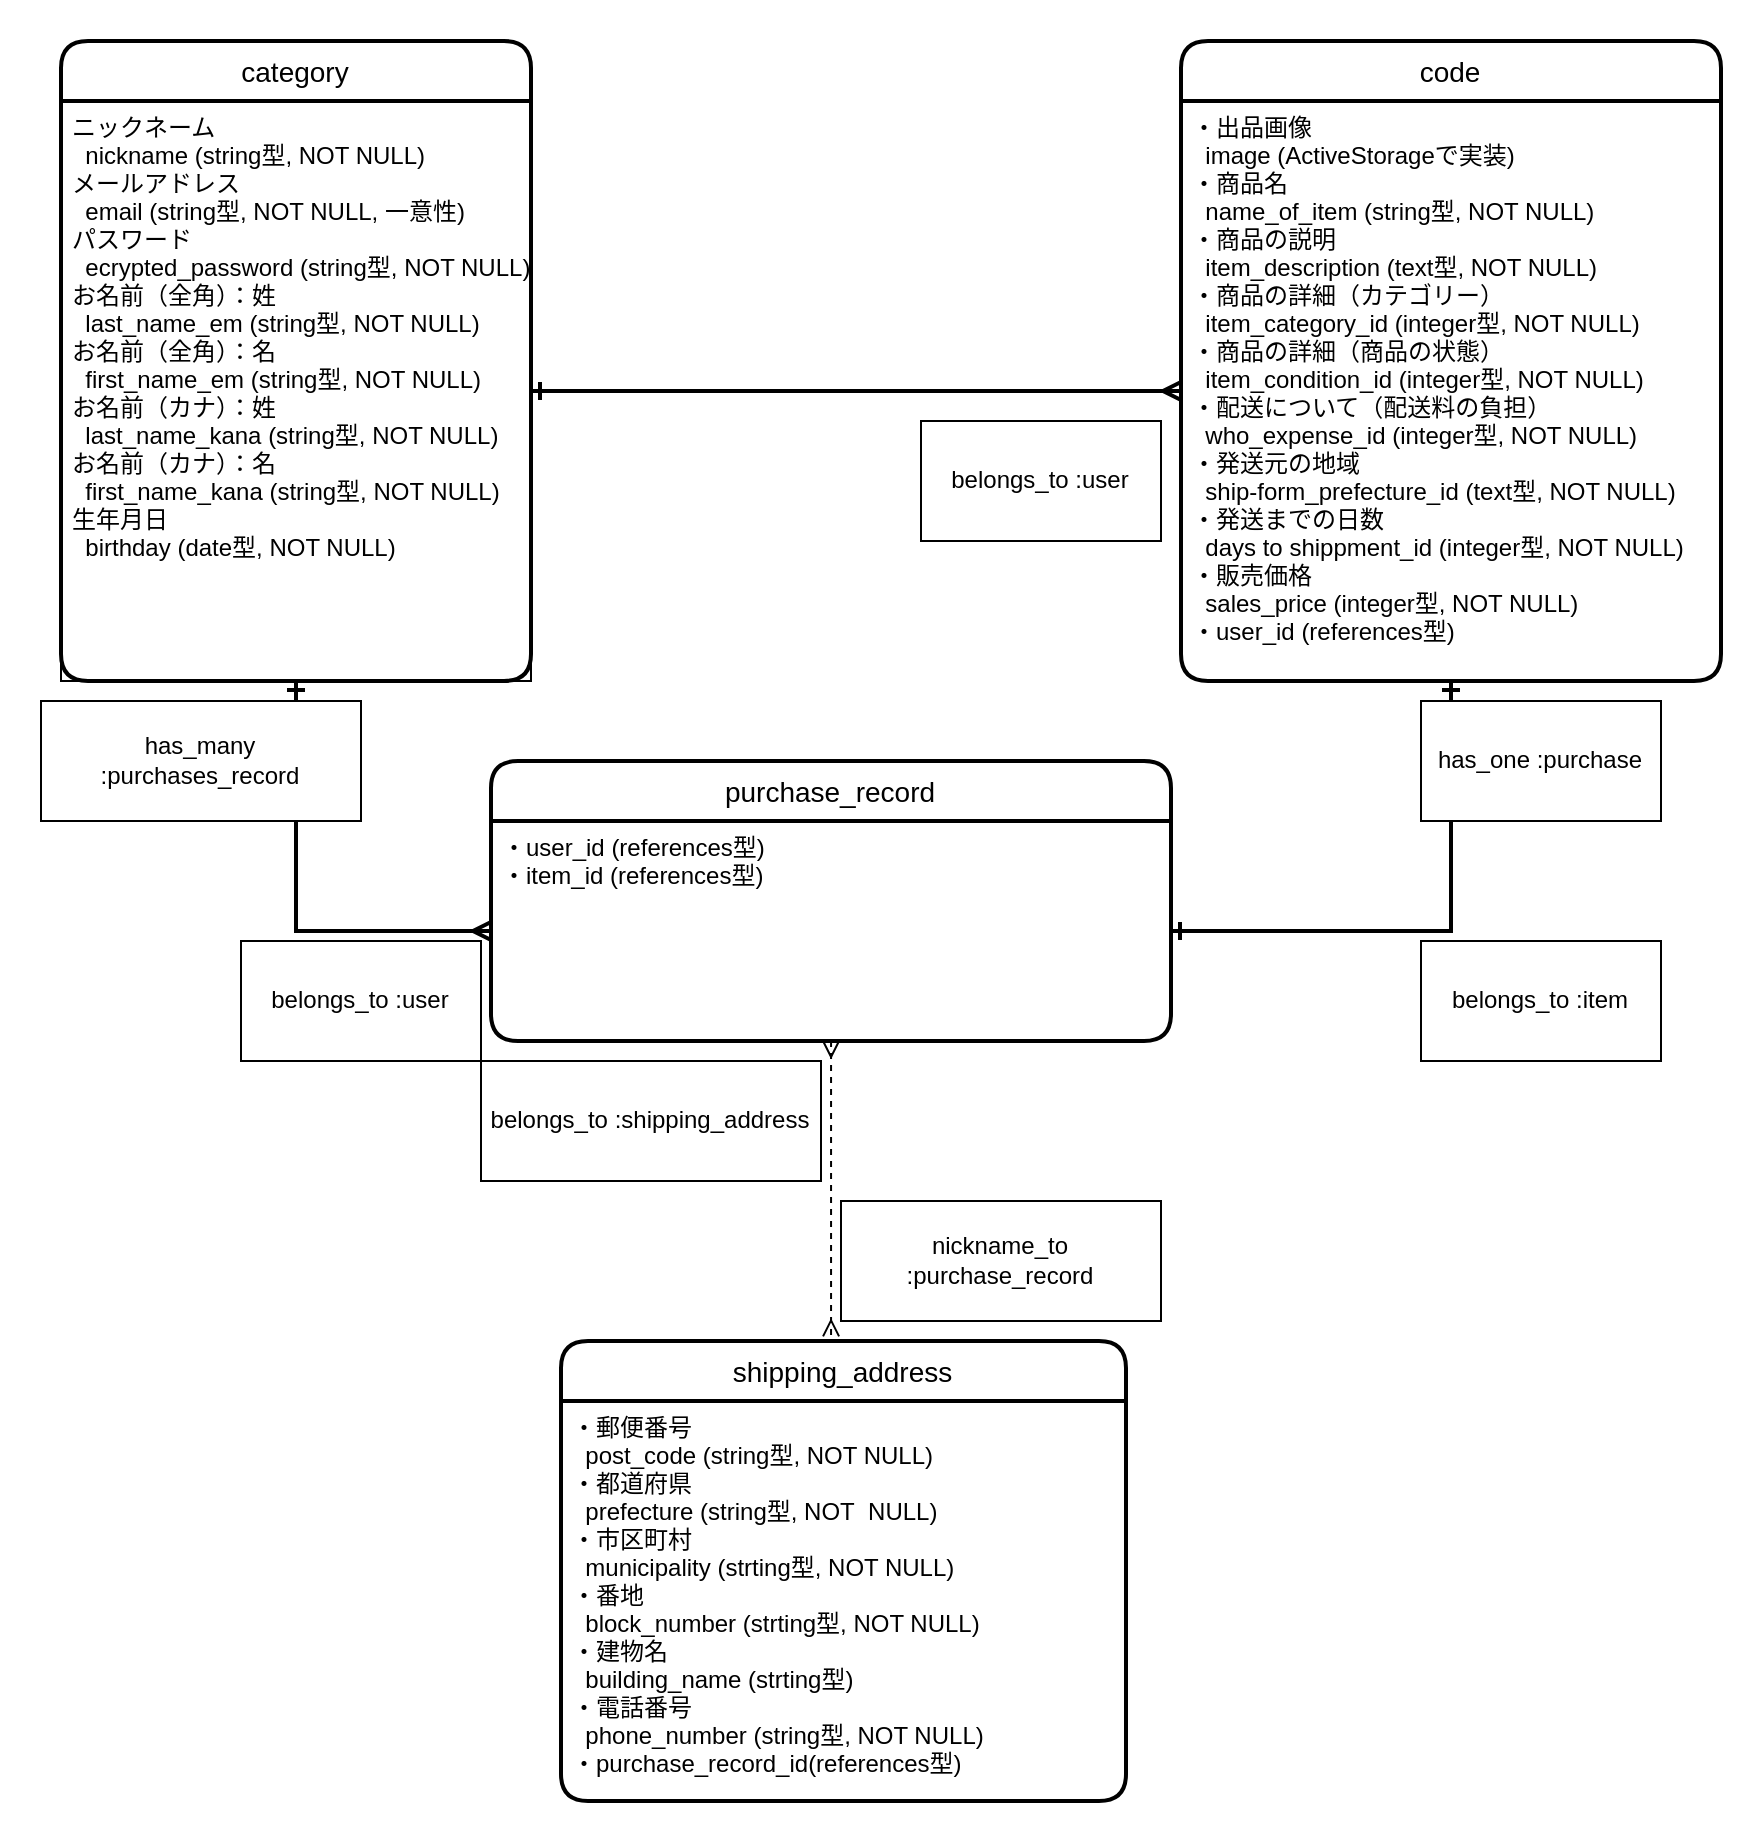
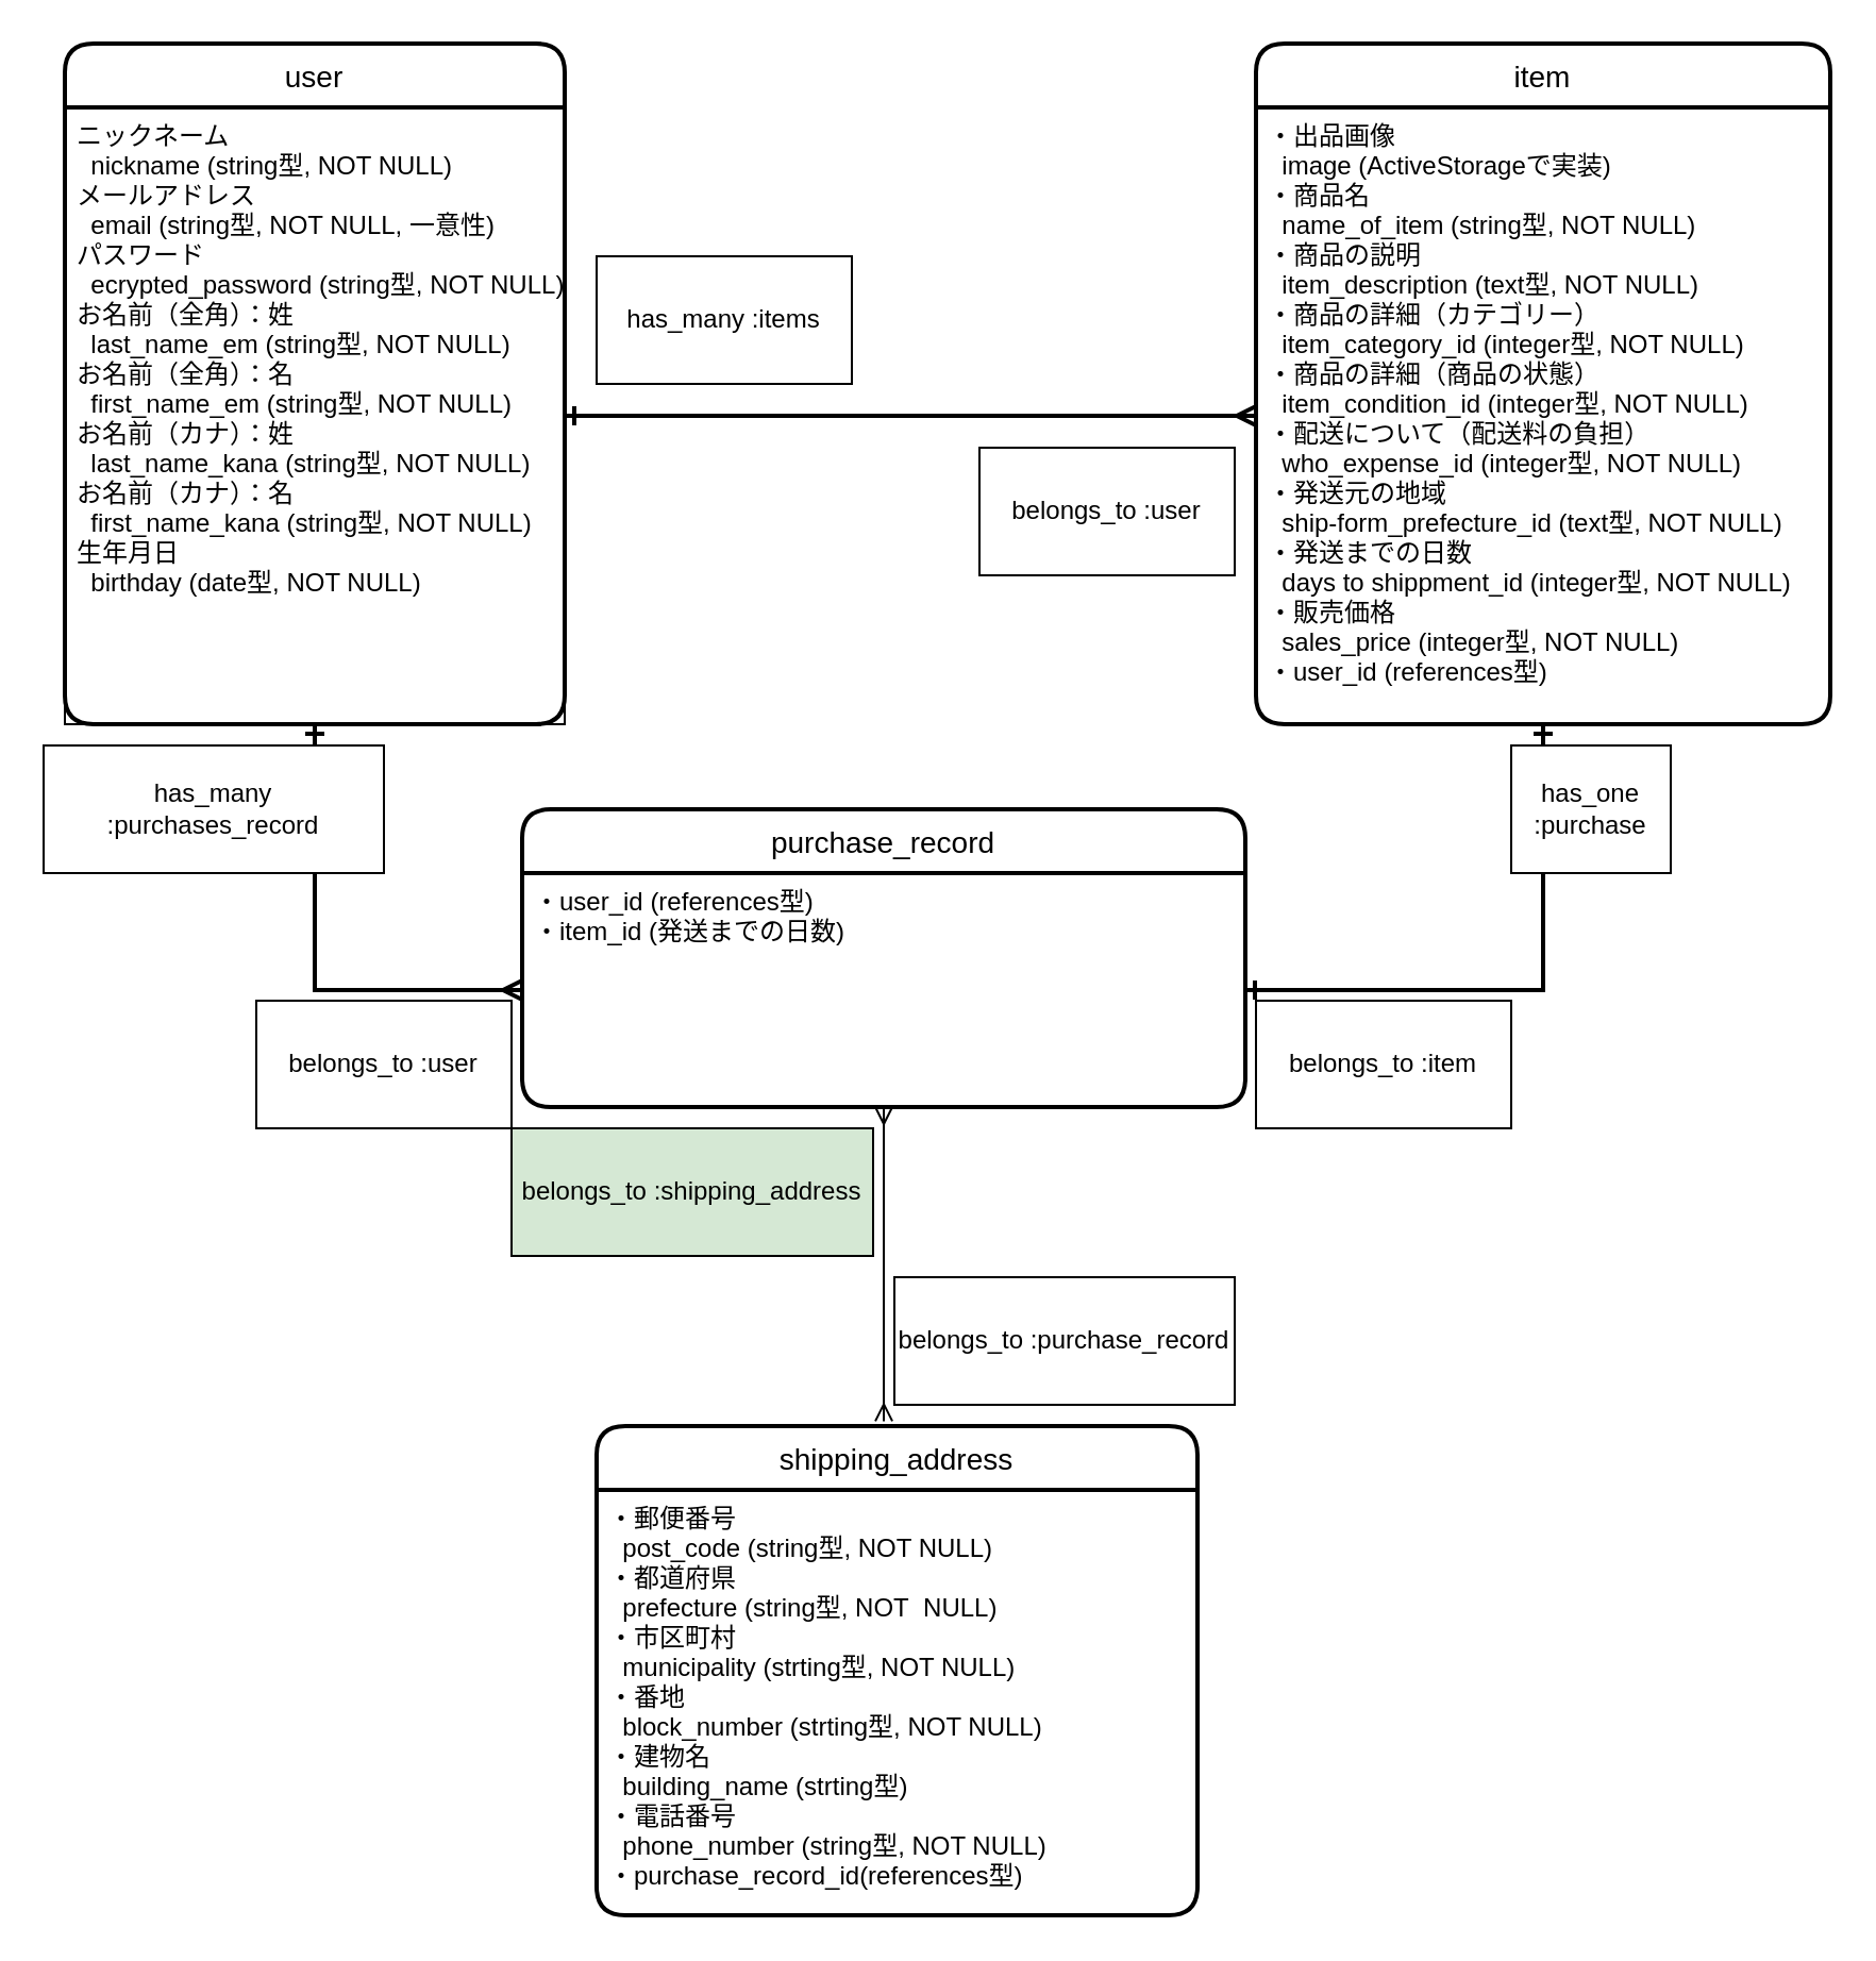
  <mxCell id="0" />
  <mxCell id="1" parent="0" />
- <mxCell id="2" value="category" style="swimlane;childLayout=stackLayout;horizontal=1;startSize=30;horizontalStack=0;rounded=1;fontSize=14;fontStyle=0;strokeWidth=2;resizeParent=0;resizeLast=1;shadow=0;dashed=0;align=center;" parent="1" vertex="1"><mxGeometry x="30" y="20" width="235" height="320" as="geometry" /></mxCell>
+ <mxCell id="2" value="user" style="swimlane;childLayout=stackLayout;horizontal=1;startSize=30;horizontalStack=0;rounded=1;fontSize=14;fontStyle=0;strokeWidth=2;resizeParent=0;resizeLast=1;shadow=0;dashed=0;align=center;" parent="1" vertex="1"><mxGeometry x="30" y="20" width="235" height="320" as="geometry" /></mxCell>
  <mxCell id="3" value="ニックネーム&#10;  nickname (string型, NOT NULL)&#10;メールアドレス&#10;  email (string型, NOT NULL, 一意性)&#10;パスワード&#10;  ecrypted_password (string型, NOT NULL)&#10;お名前（全角）：姓&#10;  last_name_em (string型, NOT NULL)&#10;お名前（全角）：名&#10;  first_name_em (string型, NOT NULL)&#10;お名前（カナ）：姓&#10;  last_name_kana (string型, NOT NULL)&#10;お名前（カナ）：名&#10;  first_name_kana (string型, NOT NULL)&#10;生年月日&#10;  birthday (date型, NOT NULL)" style="align=left;fillColor=none;spacingLeft=4;fontSize=12;verticalAlign=top;resizable=0;rotatable=0;part=1;rounded=0;" parent="2" vertex="1"><mxGeometry y="30" width="235" height="290" as="geometry" /></mxCell>
- <mxCell id="4" value="code" style="swimlane;childLayout=stackLayout;horizontal=1;startSize=30;horizontalStack=0;rounded=1;fontSize=14;fontStyle=0;strokeWidth=2;resizeParent=0;resizeLast=1;shadow=0;dashed=0;align=center;" parent="1" vertex="1"><mxGeometry x="590" y="20" width="270" height="320" as="geometry" /></mxCell>
+ <mxCell id="4" value="item" style="swimlane;childLayout=stackLayout;horizontal=1;startSize=30;horizontalStack=0;rounded=1;fontSize=14;fontStyle=0;strokeWidth=2;resizeParent=0;resizeLast=1;shadow=0;dashed=0;align=center;" parent="1" vertex="1"><mxGeometry x="590" y="20" width="270" height="320" as="geometry" /></mxCell>
  <mxCell id="5" value="・出品画像&#10;  image (ActiveStorageで実装)&#10;・商品名&#10;  name_of_item (string型, NOT NULL)&#10;・商品の説明&#10;  item_description (text型, NOT NULL)&#10;・商品の詳細（カテゴリー）&#10;  item_category_id (integer型, NOT NULL)&#10;・商品の詳細（商品の状態）&#10;  item_condition_id (integer型, NOT NULL)&#10;・配送について（配送料の負担）&#10;  who_expense_id (integer型, NOT NULL)&#10;・発送元の地域&#10;  ship-form_prefecture_id (text型, NOT NULL)&#10;・発送までの日数&#10;  days to shippment_id (integer型, NOT NULL)&#10;・販売価格&#10;  sales_price (integer型, NOT NULL)&#10;・user_id (references型)" style="align=left;strokeColor=none;fillColor=none;spacingLeft=4;fontSize=12;verticalAlign=top;resizable=0;rotatable=0;part=1;" parent="4" vertex="1"><mxGeometry y="30" width="270" height="290" as="geometry" /></mxCell>
  <mxCell id="6" style="rounded=0;orthogonalLoop=1;jettySize=auto;html=1;exitX=0;exitY=0.5;exitDx=0;exitDy=0;entryX=0.5;entryY=1;entryDx=0;entryDy=0;startArrow=ERmany;startFill=0;endArrow=ERone;endFill=0;strokeColor=#000000;strokeWidth=2;edgeStyle=orthogonalEdgeStyle;" parent="1" source="9" target="3" edge="1"><mxGeometry relative="1" as="geometry" /></mxCell>
- <mxCell id="7" style="edgeStyle=orthogonalEdgeStyle;rounded=0;orthogonalLoop=1;jettySize=auto;html=1;entryX=0.478;entryY=-0.01;entryDx=0;entryDy=0;entryPerimeter=0;startArrow=ERmany;startFill=0;endArrow=ERmany;endFill=0;dashed=1;" edge="1" parent="1" source="8" target="21"><mxGeometry relative="1" as="geometry" /></mxCell>
+ <mxCell id="7" style="edgeStyle=orthogonalEdgeStyle;rounded=0;orthogonalLoop=1;jettySize=auto;html=1;entryX=0.478;entryY=-0.01;entryDx=0;entryDy=0;entryPerimeter=0;startArrow=ERmany;startFill=0;endArrow=ERmany;endFill=0;" edge="1" parent="1" source="8" target="21"><mxGeometry relative="1" as="geometry" /></mxCell>
  <mxCell id="8" value="purchase_record" style="swimlane;childLayout=stackLayout;horizontal=1;startSize=30;horizontalStack=0;rounded=1;fontSize=14;fontStyle=0;strokeWidth=2;resizeParent=0;resizeLast=1;shadow=0;dashed=0;align=center;" parent="1" vertex="1"><mxGeometry x="245" y="380" width="340" height="140" as="geometry" /></mxCell>
- <mxCell id="9" value="・user_id (references型)&#10;・item_id (references型)" style="align=left;strokeColor=none;fillColor=none;spacingLeft=4;fontSize=12;verticalAlign=top;resizable=0;rotatable=0;part=1;" parent="8" vertex="1"><mxGeometry y="30" width="340" height="110" as="geometry" /></mxCell>
+ <mxCell id="9" value="・user_id (references型)&#10;・item_id (発送までの日数)" style="align=left;strokeColor=none;fillColor=none;spacingLeft=4;fontSize=12;verticalAlign=top;resizable=0;rotatable=0;part=1;" parent="8" vertex="1"><mxGeometry y="30" width="340" height="110" as="geometry" /></mxCell>
  <mxCell id="10" style="edgeStyle=orthogonalEdgeStyle;rounded=0;orthogonalLoop=1;jettySize=auto;html=1;exitX=0.5;exitY=1;exitDx=0;exitDy=0;" parent="8" source="9" target="9" edge="1"><mxGeometry relative="1" as="geometry" /></mxCell>
  <mxCell id="11" style="edgeStyle=orthogonalEdgeStyle;rounded=0;orthogonalLoop=1;jettySize=auto;html=1;exitX=0.5;exitY=1;exitDx=0;exitDy=0;" parent="8" source="9" target="9" edge="1"><mxGeometry relative="1" as="geometry" /></mxCell>
  <mxCell id="12" style="edgeStyle=orthogonalEdgeStyle;rounded=0;orthogonalLoop=1;jettySize=auto;html=1;exitX=0.5;exitY=1;exitDx=0;exitDy=0;startArrow=ERmany;startFill=0;endArrow=ERmany;endFill=0;" edge="1" parent="8" source="9" target="9"><mxGeometry relative="1" as="geometry" /></mxCell>
  <mxCell id="13" style="edgeStyle=orthogonalEdgeStyle;rounded=0;orthogonalLoop=1;jettySize=auto;html=1;exitX=1;exitY=0.5;exitDx=0;exitDy=0;entryX=0;entryY=0.5;entryDx=0;entryDy=0;endArrow=ERmany;endFill=0;startArrow=ERone;startFill=0;strokeWidth=2;" parent="1" source="3" target="5" edge="1"><mxGeometry relative="1" as="geometry" /></mxCell>
  <mxCell id="14" style="edgeStyle=orthogonalEdgeStyle;rounded=0;orthogonalLoop=1;jettySize=auto;html=1;entryX=1;entryY=0.5;entryDx=0;entryDy=0;startArrow=ERone;startFill=0;endArrow=ERone;endFill=0;strokeColor=#000000;strokeWidth=2;exitX=0.5;exitY=1;exitDx=0;exitDy=0;" parent="1" source="5" target="9" edge="1"><mxGeometry relative="1" as="geometry"><mxPoint x="748" y="380" as="sourcePoint" /></mxGeometry></mxCell>
  <mxCell id="15" value="has_many :purchases_record" style="rounded=0;whiteSpace=wrap;html=1;shadow=0;" parent="1" vertex="1"><mxGeometry x="20" y="350" width="160" height="60" as="geometry" /></mxCell>
  <mxCell id="16" value="belongs_to :user" style="rounded=0;whiteSpace=wrap;html=1;shadow=0;" parent="1" vertex="1"><mxGeometry x="120" y="470" width="120" height="60" as="geometry" /></mxCell>
+ <mxCell id="17" value="has_many :items" style="rounded=0;whiteSpace=wrap;html=1;shadow=0;" parent="1" vertex="1"><mxGeometry x="280" y="120" width="120" height="60" as="geometry" /></mxCell>
  <mxCell id="18" value="belongs_to :user" style="rounded=0;whiteSpace=wrap;html=1;shadow=0;" parent="1" vertex="1"><mxGeometry x="460" y="210" width="120" height="60" as="geometry" /></mxCell>
- <mxCell id="19" value="belongs_to :item" style="rounded=0;whiteSpace=wrap;html=1;shadow=0;" parent="1" vertex="1"><mxGeometry x="710" y="470" width="120" height="60" as="geometry" /></mxCell>
- <mxCell id="20" value="has_one :purchase" style="rounded=0;whiteSpace=wrap;html=1;shadow=0;" parent="1" vertex="1"><mxGeometry x="710" y="350" width="120" height="60" as="geometry" /></mxCell>
+ <mxCell id="19" value="belongs_to :item" style="rounded=0;whiteSpace=wrap;html=1;shadow=0;" parent="1" vertex="1"><mxGeometry x="590" y="470" width="120" height="60" as="geometry" /></mxCell>
+ <mxCell id="20" value="has_one :purchase" style="rounded=0;whiteSpace=wrap;html=1;shadow=0;" parent="1" vertex="1"><mxGeometry x="710" y="350" width="75" height="60" as="geometry" /></mxCell>
  <mxCell id="21" value="shipping_address" style="swimlane;childLayout=stackLayout;horizontal=1;startSize=30;horizontalStack=0;rounded=1;fontSize=14;fontStyle=0;strokeWidth=2;resizeParent=0;resizeLast=1;shadow=0;dashed=0;align=center;" vertex="1" parent="1"><mxGeometry x="280" y="670" width="282.5" height="230" as="geometry" /></mxCell>
  <mxCell id="22" value="・郵便番号&#10;  post_code (string型, NOT NULL)&#10;・都道府県&#10;  prefecture (string型, NOT  NULL)&#10;・市区町村&#10;  municipality (strting型, NOT NULL)&#10;・番地&#10;  block_number (strting型, NOT NULL)&#10;・建物名&#10;  building_name (strting型)&#10;・電話番号&#10;  phone_number (string型, NOT NULL)&#10;・purchase_record_id(references型)" style="align=left;strokeColor=none;fillColor=none;spacingLeft=4;fontSize=12;verticalAlign=top;resizable=0;rotatable=0;part=1;" vertex="1" parent="21"><mxGeometry y="30" width="282.5" height="200" as="geometry" /></mxCell>
- <mxCell id="23" value="nickname_to :purchase_record" style="rounded=0;whiteSpace=wrap;html=1;" vertex="1" parent="1"><mxGeometry x="420" y="600" width="160" height="60" as="geometry" /></mxCell>
- <mxCell id="24" value="belongs_to :shipping_address" style="rounded=0;whiteSpace=wrap;html=1;" vertex="1" parent="1"><mxGeometry x="240" y="530" width="170" height="60" as="geometry" /></mxCell>
+ <mxCell id="23" value="belongs_to :purchase_record" style="rounded=0;whiteSpace=wrap;html=1;" vertex="1" parent="1"><mxGeometry x="420" y="600" width="160" height="60" as="geometry" /></mxCell>
+ <mxCell id="24" value="belongs_to :shipping_address" style="rounded=0;whiteSpace=wrap;html=1;fillColor=#d5e8d4;" vertex="1" parent="1"><mxGeometry x="240" y="530" width="170" height="60" as="geometry" /></mxCell>
